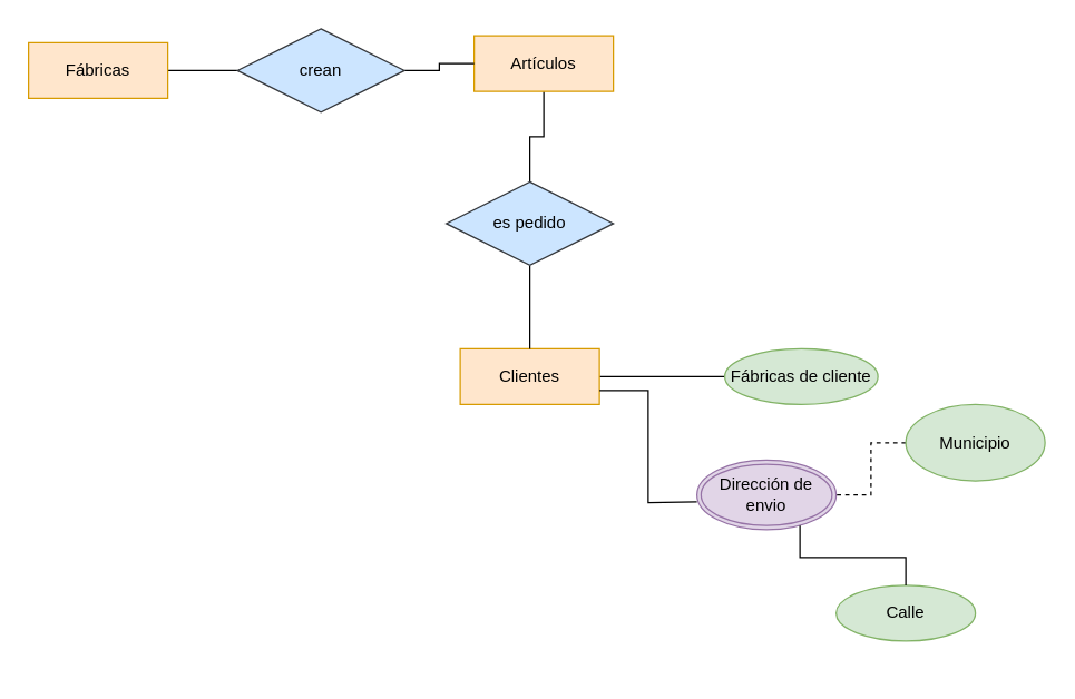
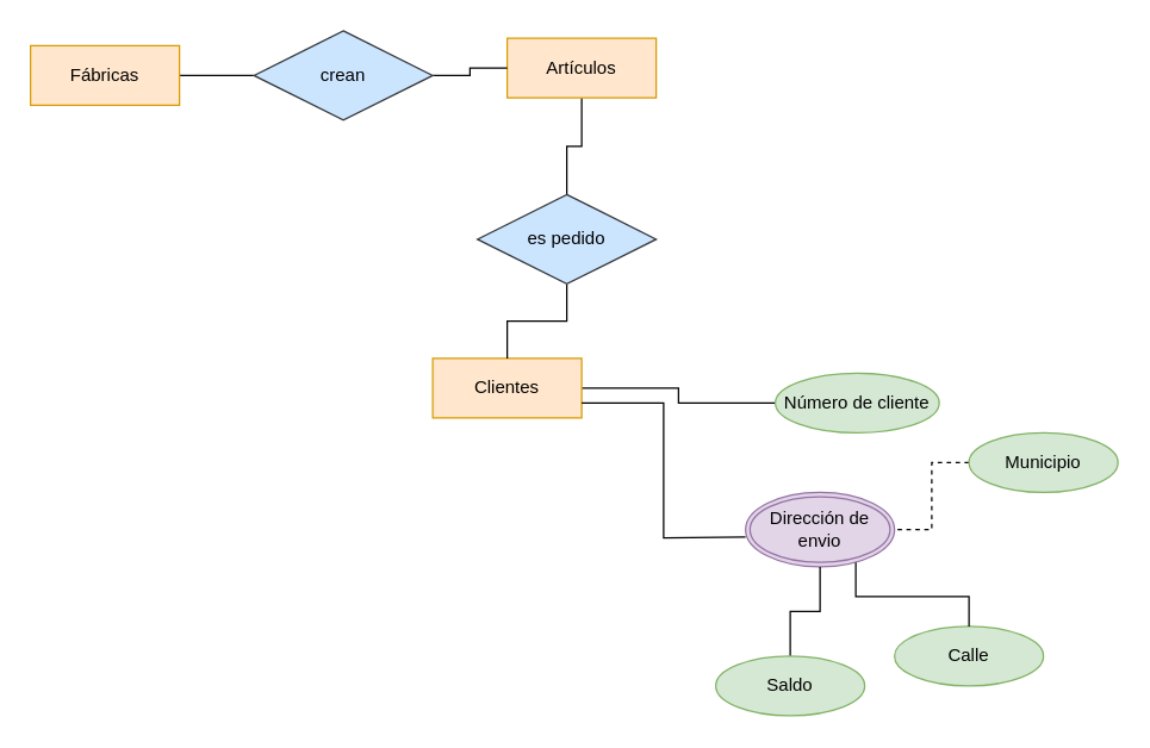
  <mxCell id="0" />
  <mxCell id="1" parent="0" />
  <mxCell id="2" style="edgeStyle=orthogonalEdgeStyle;rounded=0;orthogonalLoop=1;jettySize=auto;html=1;endArrow=none;endFill=0;" parent="1" source="3" target="11" edge="1"><mxGeometry relative="1" as="geometry" /></mxCell>
  <mxCell id="3" value="Artículos" style="whiteSpace=wrap;html=1;align=center;fillColor=#ffe6cc;strokeColor=#d79b00;" parent="1" vertex="1"><mxGeometry x="340" y="25" width="100" height="40" as="geometry" /></mxCell>
  <mxCell id="4" style="edgeStyle=orthogonalEdgeStyle;rounded=0;orthogonalLoop=1;jettySize=auto;html=1;entryX=0;entryY=0.5;entryDx=0;entryDy=0;endArrow=none;endFill=0;" parent="1" source="5" target="7" edge="1"><mxGeometry relative="1" as="geometry" /></mxCell>
  <mxCell id="5" value="Fábricas" style="whiteSpace=wrap;html=1;align=center;fillColor=#ffe6cc;strokeColor=#d79b00;" parent="1" vertex="1"><mxGeometry x="20" y="30" width="100" height="40" as="geometry" /></mxCell>
  <mxCell id="6" style="edgeStyle=orthogonalEdgeStyle;rounded=0;orthogonalLoop=1;jettySize=auto;html=1;entryX=0;entryY=0.5;entryDx=0;entryDy=0;endArrow=none;endFill=0;" parent="1" source="7" target="3" edge="1"><mxGeometry relative="1" as="geometry" /></mxCell>
  <mxCell id="7" value="crean" style="shape=rhombus;perimeter=rhombusPerimeter;whiteSpace=wrap;html=1;align=center;fillColor=#cce5ff;strokeColor=#36393d;" parent="1" vertex="1"><mxGeometry x="170" y="20" width="120" height="60" as="geometry" /></mxCell>
  <mxCell id="8" style="edgeStyle=orthogonalEdgeStyle;rounded=0;orthogonalLoop=1;jettySize=auto;html=1;entryX=0;entryY=0.5;entryDx=0;entryDy=0;endArrow=none;endFill=0;" parent="1" source="9" target="12" edge="1"><mxGeometry relative="1" as="geometry" /></mxCell>
- <mxCell id="9" value="Clientes" style="whiteSpace=wrap;html=1;align=center;fillColor=#ffe6cc;strokeColor=#d79b00;" parent="1" vertex="1"><mxGeometry x="330" y="250" width="100" height="40" as="geometry" /></mxCell>
+ <mxCell id="9" value="Clientes" style="whiteSpace=wrap;html=1;align=center;fillColor=#ffe6cc;strokeColor=#d79b00;" parent="1" vertex="1"><mxGeometry x="290" y="240" width="100" height="40" as="geometry" /></mxCell>
  <mxCell id="10" style="edgeStyle=orthogonalEdgeStyle;rounded=0;orthogonalLoop=1;jettySize=auto;html=1;entryX=0.5;entryY=0;entryDx=0;entryDy=0;endArrow=none;endFill=0;" parent="1" source="11" target="9" edge="1"><mxGeometry relative="1" as="geometry" /></mxCell>
  <mxCell id="11" value="es pedido" style="shape=rhombus;perimeter=rhombusPerimeter;whiteSpace=wrap;html=1;align=center;fillColor=#cce5ff;strokeColor=#36393d;" parent="1" vertex="1"><mxGeometry x="320" y="130" width="120" height="60" as="geometry" /></mxCell>
- <mxCell id="12" value="Fábricas de cliente" style="ellipse;whiteSpace=wrap;html=1;align=center;fillColor=#d5e8d4;strokeColor=#82b366;" parent="1" vertex="1"><mxGeometry x="520" y="250" width="110" height="40" as="geometry" /></mxCell>
+ <mxCell id="12" value="Número de cliente" style="ellipse;whiteSpace=wrap;html=1;align=center;fillColor=#d5e8d4;strokeColor=#82b366;" parent="1" vertex="1"><mxGeometry x="520" y="250" width="110" height="40" as="geometry" /></mxCell>
  <mxCell id="13" style="edgeStyle=orthogonalEdgeStyle;rounded=0;orthogonalLoop=1;jettySize=auto;html=1;entryX=1;entryY=0.75;entryDx=0;entryDy=0;endArrow=none;endFill=0;" parent="1" target="9" edge="1"><mxGeometry relative="1" as="geometry"><mxPoint x="500" y="360" as="sourcePoint" /></mxGeometry></mxCell>
  <mxCell id="14" value="Dirección de envio" style="ellipse;shape=doubleEllipse;margin=3;whiteSpace=wrap;html=1;align=center;fillColor=#e1d5e7;strokeColor=#9673a6;" parent="1" vertex="1"><mxGeometry x="500" y="330" width="100" height="50" as="geometry" /></mxCell>
  <mxCell id="15" value="Calle" style="ellipse;whiteSpace=wrap;html=1;align=center;fillColor=#d5e8d4;strokeColor=#82b366;" parent="1" vertex="1"><mxGeometry x="600" y="420" width="100" height="40" as="geometry" /></mxCell>
  <mxCell id="16" style="edgeStyle=orthogonalEdgeStyle;rounded=0;orthogonalLoop=1;jettySize=auto;html=1;entryX=1;entryY=0.5;entryDx=0;entryDy=0;endArrow=none;endFill=0;dashed=1;" parent="1" source="17" target="14" edge="1"><mxGeometry relative="1" as="geometry" /></mxCell>
- <mxCell id="17" value="Municipio" style="ellipse;whiteSpace=wrap;html=1;align=center;fillColor=#d5e8d4;strokeColor=#82b366;" parent="1" vertex="1"><mxGeometry x="650" y="290" width="100" height="55" as="geometry" /></mxCell>
+ <mxCell id="17" value="Municipio" style="ellipse;whiteSpace=wrap;html=1;align=center;fillColor=#d5e8d4;strokeColor=#82b366;" parent="1" vertex="1"><mxGeometry x="650" y="290" width="100" height="40" as="geometry" /></mxCell>
+ <mxCell id="18" style="edgeStyle=orthogonalEdgeStyle;rounded=0;orthogonalLoop=1;jettySize=auto;html=1;entryX=0.5;entryY=1;entryDx=0;entryDy=0;endArrow=none;endFill=0;" parent="1" source="19" target="14" edge="1"><mxGeometry relative="1" as="geometry" /></mxCell>
+ <mxCell id="19" value="Saldo" style="ellipse;whiteSpace=wrap;html=1;align=center;fillColor=#d5e8d4;strokeColor=#82b366;" parent="1" vertex="1"><mxGeometry x="480" y="440" width="100" height="40" as="geometry" /></mxCell>
  <mxCell id="20" style="edgeStyle=orthogonalEdgeStyle;rounded=0;orthogonalLoop=1;jettySize=auto;html=1;exitX=0.5;exitY=0;exitDx=0;exitDy=0;entryX=0.74;entryY=0.94;entryDx=0;entryDy=0;entryPerimeter=0;endArrow=none;endFill=0;" parent="1" source="15" target="14" edge="1"><mxGeometry relative="1" as="geometry" /></mxCell>
